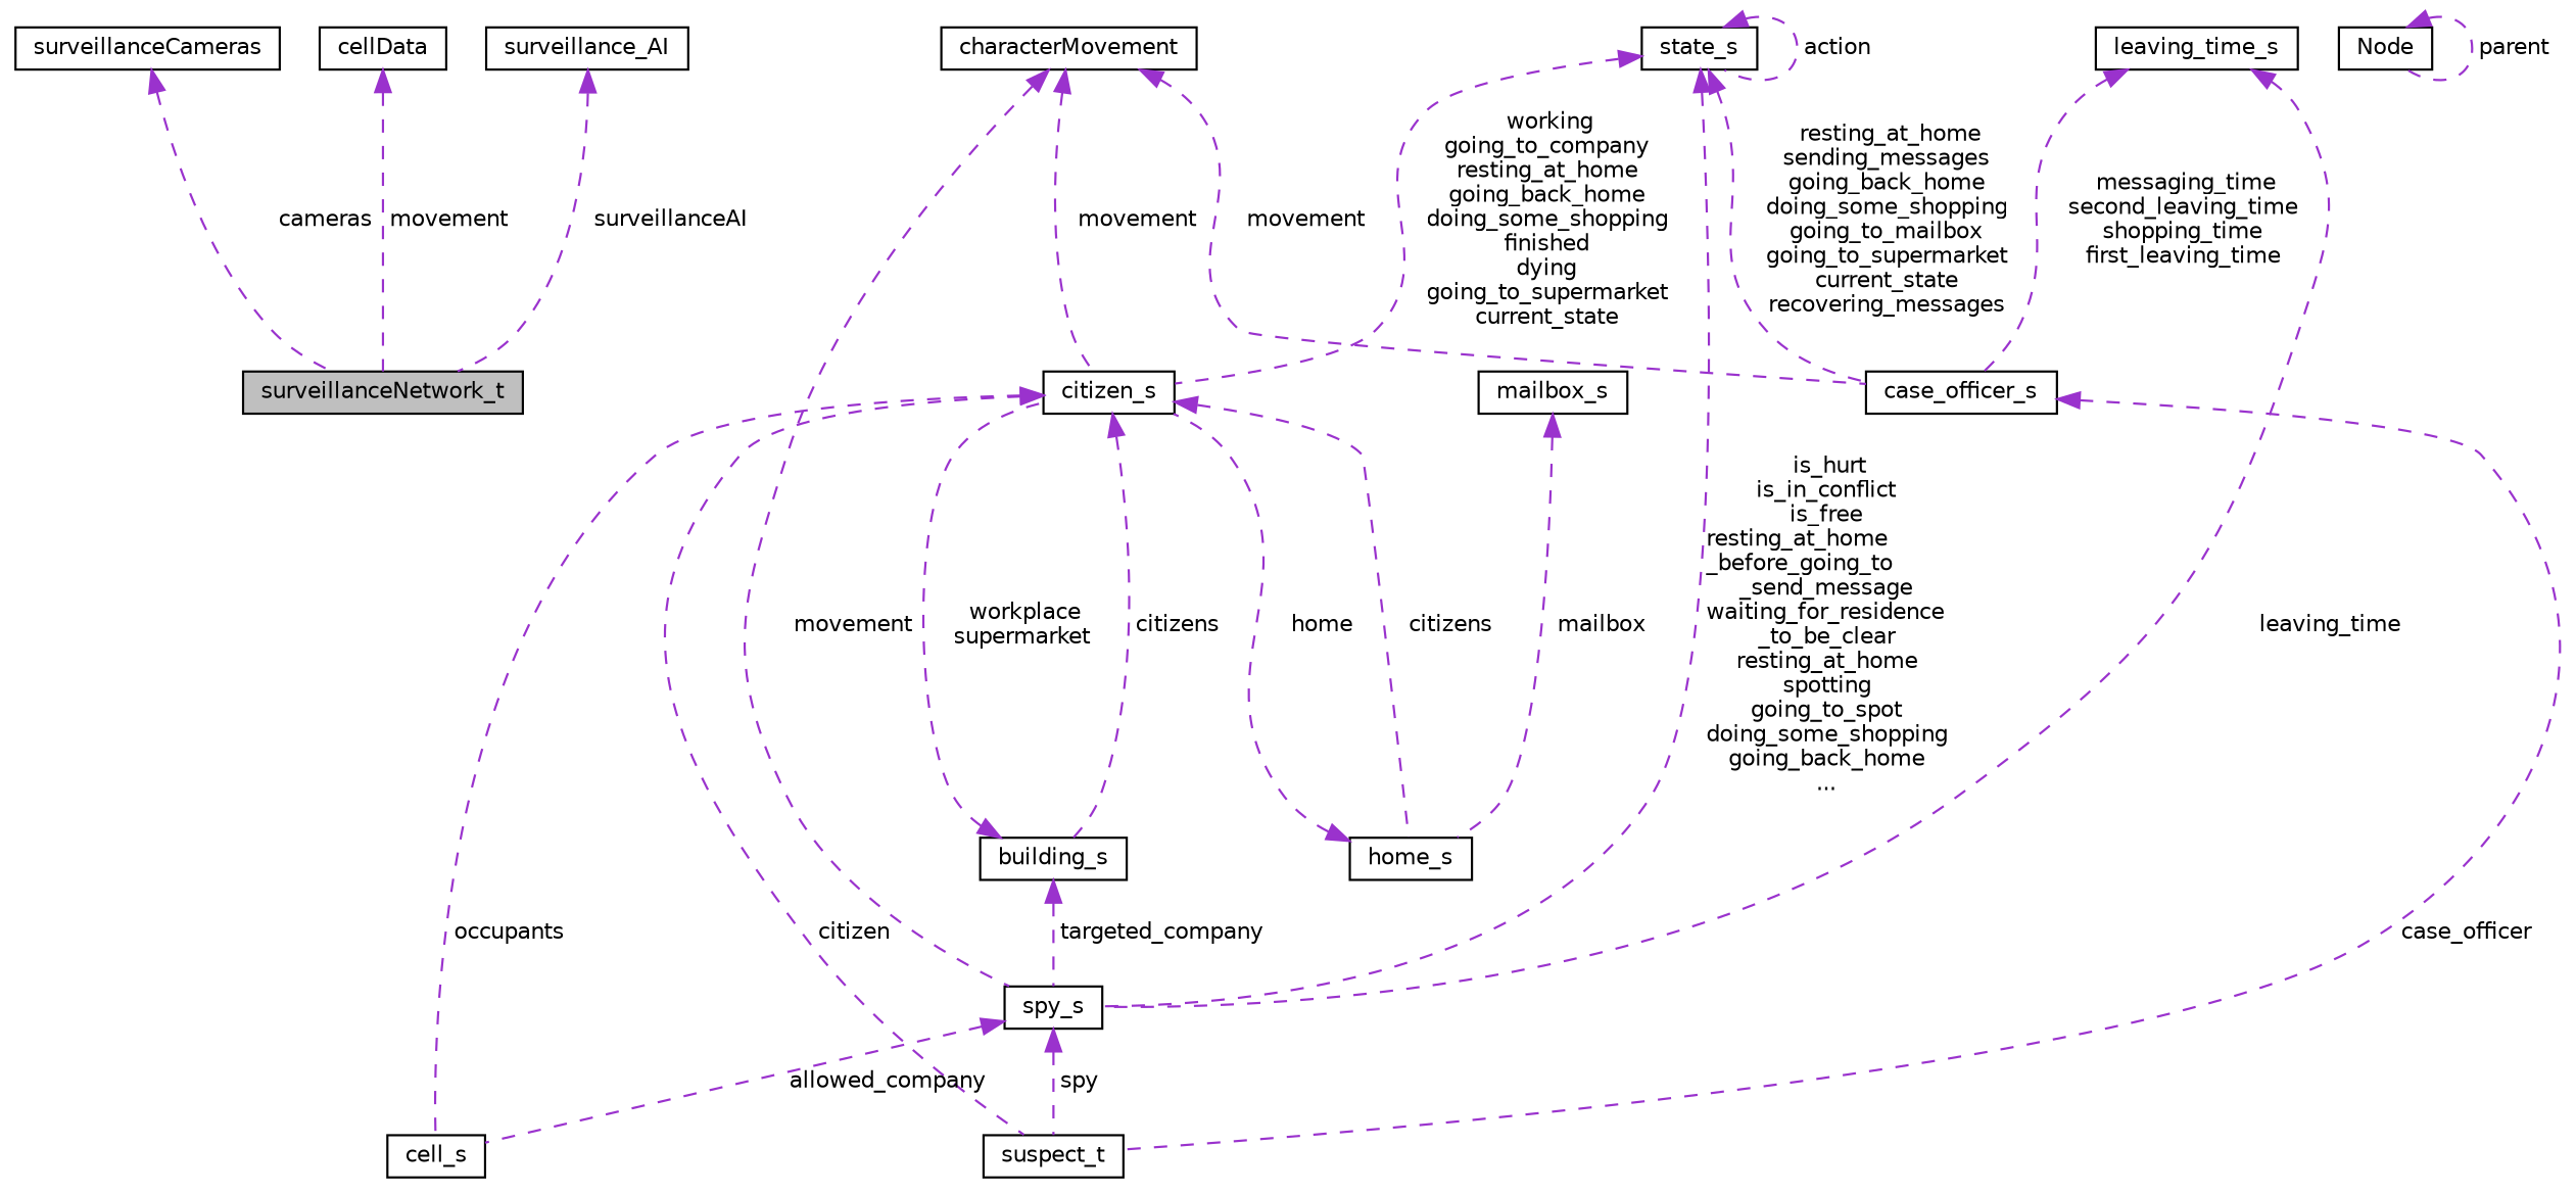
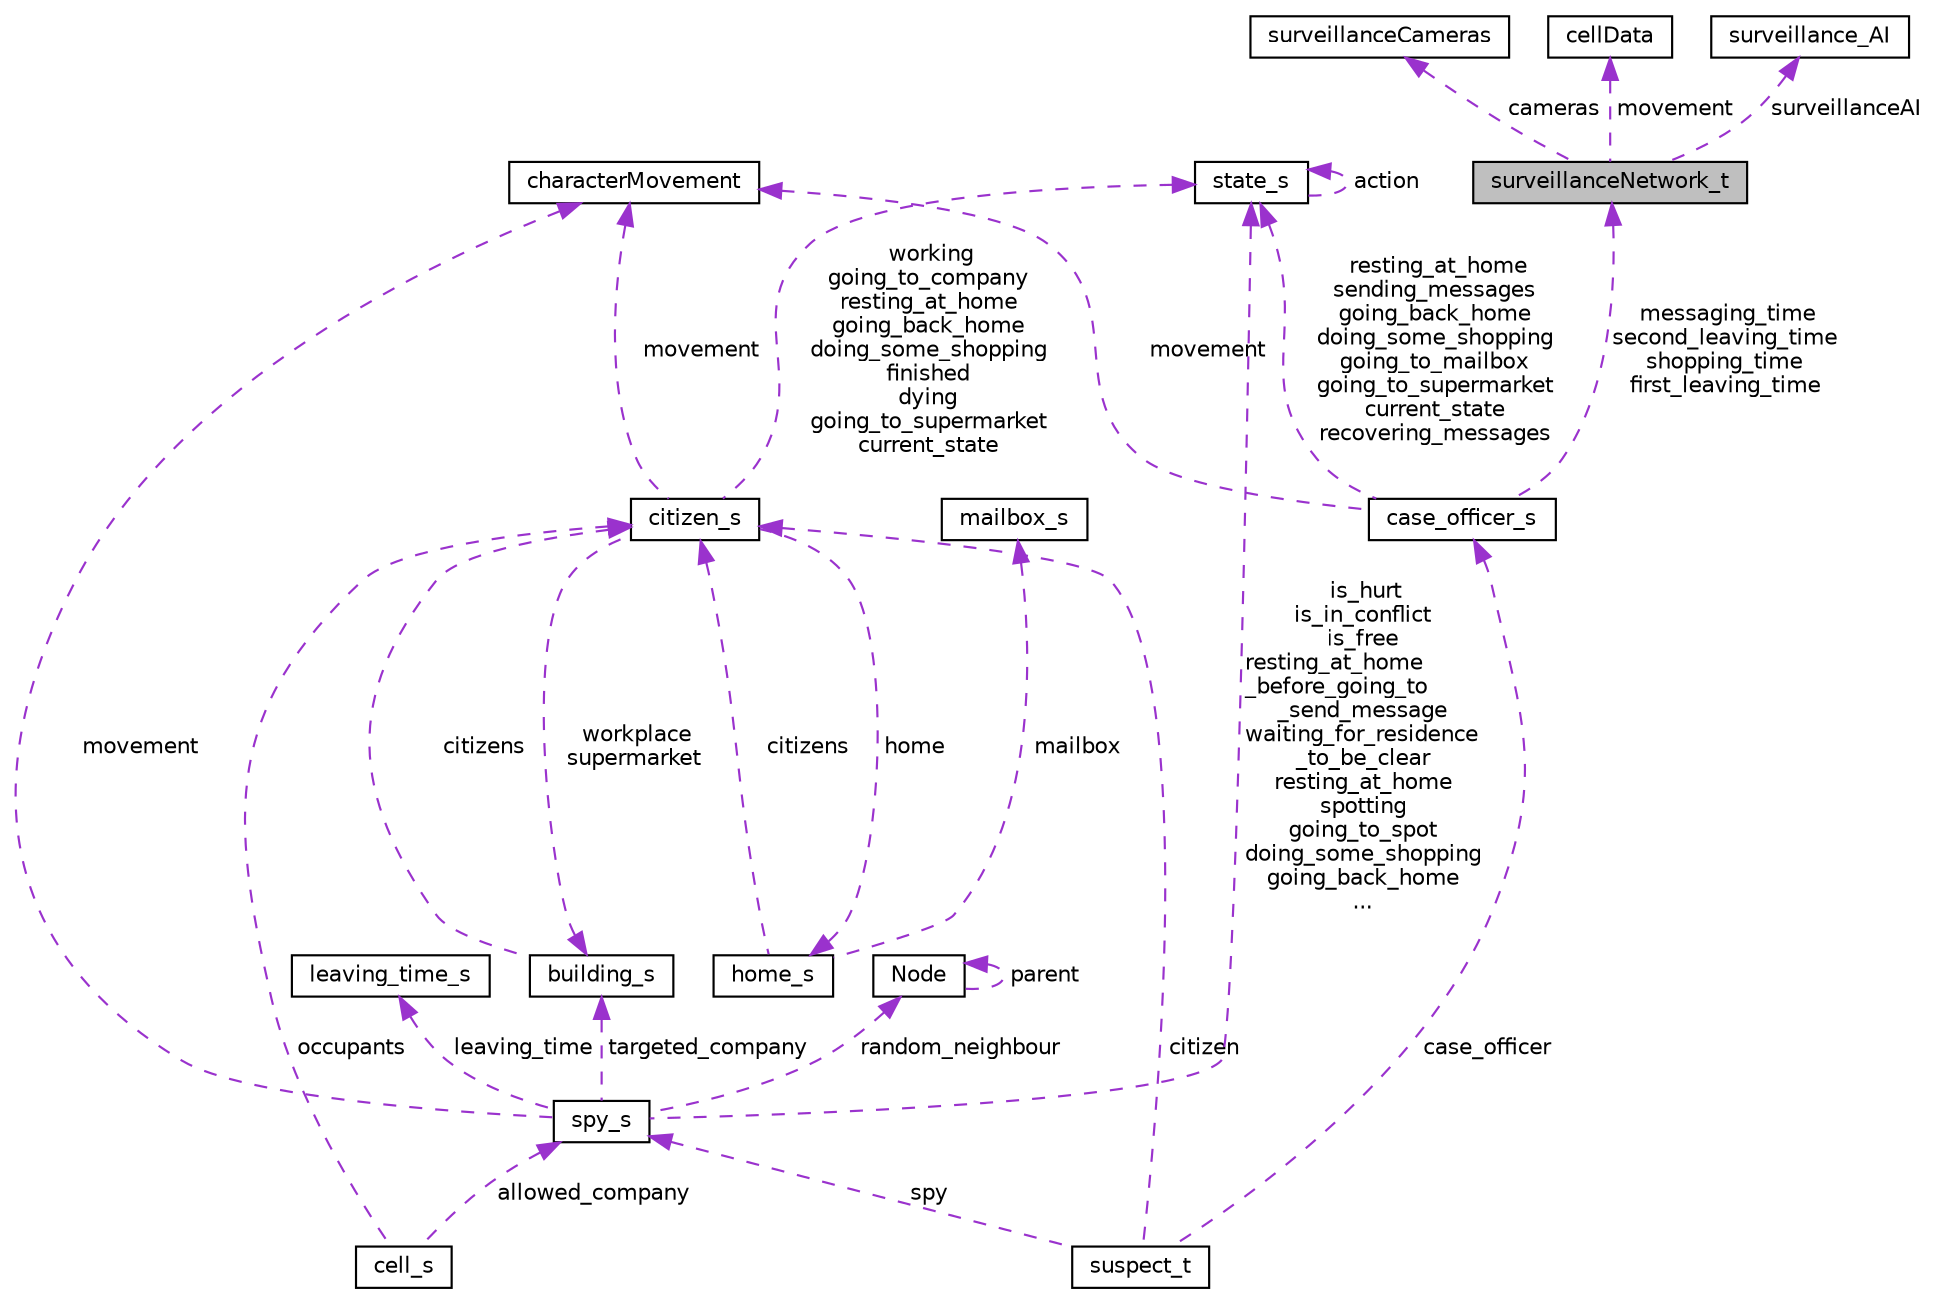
  digraph {
    node [color=black fillcolor=white fontname=Helvetica fontsize=10 shape=record style=filled]
    edge [color=darkorchid3 dir=back fontname=Helvetica fontsize=10 labelfontname=Helvetica labelfontsize=10 style=dashed]
    n1 [fillcolor=grey75 fontcolor=black height=0.2 label=surveillanceNetwork_t width=0.4]
    n2 [height=0.2 label=surveillanceCameras width=0.4]
    n3 [height=0.2 label=cellData width=0.4]
    n4 [height=0.2 label=surveillance_AI width=0.4]
    n5 [height=0.2 label=suspect_t width=0.4]
    n6 [height=0.2 label=citizen_s width=0.4]
    n7 [height=0.2 label=home_s width=0.4]
    n8 [height=0.2 label=building_s width=0.4]
    n9 [height=0.2 label=cell_s width=0.4]
    n10 [height=0.2 label=spy_s width=0.4]
    n11 [height=0.2 label=mailbox_s width=0.4]
    n12 [height=0.2 label="Node" width=0.4]
    n13 [height=0.2 label=characterMovement width=0.4]
    n14 [height=0.2 label=case_officer_s width=0.4]
    n15 [height=0.2 label=state_s width=0.4]
    n16 [height=0.2 label=leaving_time_s width=0.4]
    n2 -> n1 [label=" cameras"]
    n3 -> n1 [label=" movement"]
    n4 -> n1 [label=" surveillanceAI"]
    n6 -> n5 [label=" citizen"]
    n6 -> n7 [label=" citizens"]
    n6 -> n8 [label=" citizens"]
    n6 -> n9 [label=" occupants"]
    n7 -> n6 [label=" home"]
    n8 -> n6 [label=" workplace\nsupermarket"]
    n8 -> n10 [label=" targeted_company"]
    n10 -> n5 [label=" spy"]
    n10 -> n9 [label=" allowed_company"]
    n11 -> n7 [label=" mailbox"]
+   n12 -> n10 [label=" random_neighbour"]
    n12 -> n12 [label=" parent"]
    n13 -> n6 [label=" movement"]
    n13 -> n10 [label=" movement"]
    n13 -> n14 [label=" movement"]
    n14 -> n5 [label=" case_officer"]
    n15 -> n6 [label=" working\ngoing_to_company\nresting_at_home\ngoing_back_home\ndoing_some_shopping\nfinished\ndying\ngoing_to_supermarket\ncurrent_state"]
    n15 -> n10 [label=" is_hurt\nis_in_conflict\nis_free\nresting_at_home\l_before_going_to\l_send_message\nwaiting_for_residence\l_to_be_clear\nresting_at_home\nspotting\ngoing_to_spot\ndoing_some_shopping\ngoing_back_home\n..."]
    n15 -> n14 [label=" resting_at_home\nsending_messages\ngoing_back_home\ndoing_some_shopping\ngoing_to_mailbox\ngoing_to_supermarket\ncurrent_state\nrecovering_messages"]
    n15 -> n15 [label=" action"]
    n16 -> n10 [label=" leaving_time"]
-   n16 -> n14 [label=" messaging_time\nsecond_leaving_time\nshopping_time\nfirst_leaving_time"]
+   n1 -> n14 [label=" messaging_time\nsecond_leaving_time\nshopping_time\nfirst_leaving_time"]
  }
